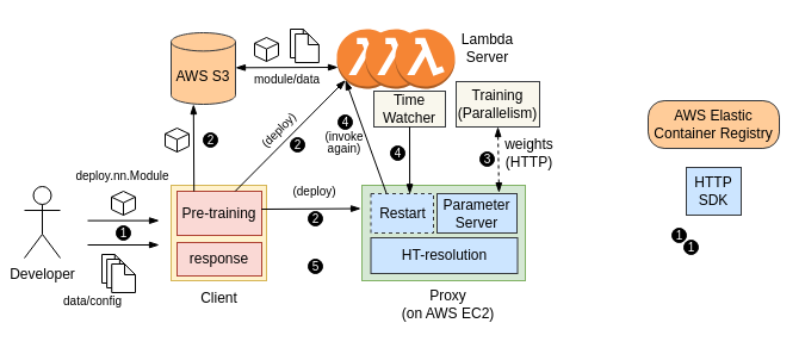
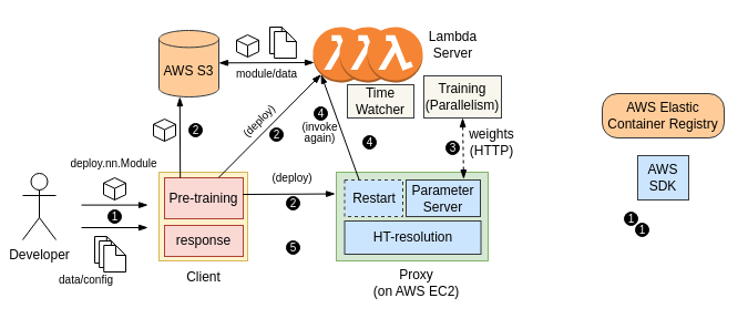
  <mxCell id="0" />
  <mxCell id="1" parent="0" />
  <mxCell id="2" value="AWS Elastic Container Registry" style="rounded=1;whiteSpace=wrap;html=1;fillColor=#ffcc99;strokeColor=#36393d;arcSize=34;" parent="1" vertex="1"><mxGeometry x="543" y="84" width="110" height="40" as="geometry" /></mxCell>
  <mxCell id="3" value="AWS S3" style="shape=cylinder3;whiteSpace=wrap;html=1;boundedLbl=1;backgroundOutline=1;size=7.692;fillColor=#ffcc99;strokeColor=#36393d;" parent="1" vertex="1"><mxGeometry x="143" y="27" width="54" height="60" as="geometry" /></mxCell>
  <mxCell id="4" value="" style="outlineConnect=0;dashed=0;verticalLabelPosition=bottom;verticalAlign=top;align=center;html=1;shape=mxgraph.aws3.lambda_function;fillColor=#F58534;gradientColor=none;" parent="1" vertex="1"><mxGeometry x="282" y="24" width="50" height="50" as="geometry" /></mxCell>
  <mxCell id="5" value="" style="rounded=0;whiteSpace=wrap;html=1;fillColor=#fff2cc;strokeColor=#d6b656;" parent="1" vertex="1"><mxGeometry x="143" y="155" width="80" height="80" as="geometry" /></mxCell>
- <mxCell id="6" value="HTTP SDK" style="rounded=0;whiteSpace=wrap;html=1;fillColor=#cce5ff;strokeColor=#36393d;" parent="1" vertex="1"><mxGeometry x="575" y="140" width="46" height="40" as="geometry" /></mxCell>
+ <mxCell id="6" value="AWS SDK" style="rounded=0;whiteSpace=wrap;html=1;fillColor=#cce5ff;strokeColor=#36393d;" parent="1" vertex="1"><mxGeometry x="575" y="140" width="46" height="40" as="geometry" /></mxCell>
  <mxCell id="7" value="Developer" style="shape=umlActor;verticalLabelPosition=bottom;verticalAlign=top;html=1;outlineConnect=0;" parent="1" vertex="1"><mxGeometry x="20" y="156" width="30" height="60" as="geometry" /></mxCell>
  <mxCell id="8" value="" style="endArrow=blockThin;html=1;rounded=0;endFill=1;" parent="1" edge="1"><mxGeometry width="50" height="50" relative="1" as="geometry"><mxPoint x="73" y="184.62" as="sourcePoint" /><mxPoint x="133" y="184.62" as="targetPoint" /></mxGeometry></mxCell>
  <mxCell id="9" value="" style="endArrow=blockThin;html=1;rounded=0;endFill=1;" parent="1" edge="1"><mxGeometry width="50" height="50" relative="1" as="geometry"><mxPoint x="73" y="205" as="sourcePoint" /><mxPoint x="133" y="205" as="targetPoint" /></mxGeometry></mxCell>
  <mxCell id="10" value="" style="html=1;shape=mxgraph.basic.isocube;isoAngle=15;" parent="1" vertex="1"><mxGeometry x="93" y="160" width="20" height="20" as="geometry" /></mxCell>
  <mxCell id="11" value="&lt;font style=&quot;font-size: 10px;&quot;&gt;deploy.nn.Module&lt;/font&gt;" style="text;html=1;align=center;verticalAlign=middle;resizable=0;points=[];autosize=1;strokeColor=none;fillColor=none;" parent="1" vertex="1"><mxGeometry x="52" y="132" width="100" height="30" as="geometry" /></mxCell>
  <mxCell id="12" value="Client" style="text;html=1;align=center;verticalAlign=middle;resizable=0;points=[];autosize=1;strokeColor=none;fillColor=none;" parent="1" vertex="1"><mxGeometry x="158" y="235" width="50" height="30" as="geometry" /></mxCell>
  <mxCell id="13" value="" style="group" parent="1" vertex="1" connectable="0"><mxGeometry x="85" y="213" width="28" height="32" as="geometry" /></mxCell>
  <mxCell id="14" value="" style="shape=note;whiteSpace=wrap;html=1;backgroundOutline=1;darkOpacity=0.05;size=9;" parent="13" vertex="1"><mxGeometry width="19.765" height="24" as="geometry" /></mxCell>
  <mxCell id="15" value="" style="shape=note;whiteSpace=wrap;html=1;backgroundOutline=1;darkOpacity=0.05;size=9;" parent="13" vertex="1"><mxGeometry x="4.118" y="4" width="19.765" height="24" as="geometry" /></mxCell>
  <mxCell id="16" value="" style="shape=note;whiteSpace=wrap;html=1;backgroundOutline=1;darkOpacity=0.05;size=9;" parent="13" vertex="1"><mxGeometry x="8.235" y="8" width="19.765" height="24" as="geometry" /></mxCell>
  <mxCell id="17" value="&lt;font style=&quot;font-size: 10px;&quot;&gt;data/config&lt;/font&gt;" style="text;html=1;align=center;verticalAlign=middle;resizable=0;points=[];autosize=1;strokeColor=none;fillColor=none;" parent="1" vertex="1"><mxGeometry x="42" y="237" width="70" height="30" as="geometry" /></mxCell>
  <mxCell id="18" value="Pre-training" style="rounded=0;whiteSpace=wrap;html=1;fillColor=#fad9d5;strokeColor=#ae4132;" parent="1" vertex="1"><mxGeometry x="148" y="160" width="71" height="37" as="geometry" /></mxCell>
  <mxCell id="19" value="" style="endArrow=blockThin;html=1;rounded=0;exitX=0.2;exitY=0;exitDx=0;exitDy=0;exitPerimeter=0;entryX=0.348;entryY=1.001;entryDx=0;entryDy=0;entryPerimeter=0;endFill=1;" parent="1" source="18" edge="1" target="3"><mxGeometry width="50" height="50" relative="1" as="geometry"><mxPoint x="162.71" y="151" as="sourcePoint" /><mxPoint x="163" y="86" as="targetPoint" /></mxGeometry></mxCell>
  <mxCell id="20" value="" style="endArrow=blockThin;startArrow=blockThin;html=1;rounded=0;exitX=0.973;exitY=0.444;exitDx=0;exitDy=0;exitPerimeter=0;endFill=1;startFill=1;" parent="1" edge="1"><mxGeometry width="50" height="50" relative="1" as="geometry"><mxPoint x="197.002" y="56.32" as="sourcePoint" /><mxPoint x="283" y="56" as="targetPoint" /></mxGeometry></mxCell>
  <mxCell id="21" value="" style="html=1;shape=mxgraph.basic.isocube;isoAngle=15;" parent="1" vertex="1"><mxGeometry x="213" y="31" width="20" height="20" as="geometry" /></mxCell>
  <mxCell id="22" value="" style="group" parent="1" vertex="1" connectable="0"><mxGeometry x="243" y="24" width="28" height="32" as="geometry" /></mxCell>
  <mxCell id="23" value="" style="shape=note;whiteSpace=wrap;html=1;backgroundOutline=1;darkOpacity=0.05;size=9;" parent="22" vertex="1"><mxGeometry width="19.765" height="24" as="geometry" /></mxCell>
  <mxCell id="24" value="" style="shape=note;whiteSpace=wrap;html=1;backgroundOutline=1;darkOpacity=0.05;size=9;" parent="22" vertex="1"><mxGeometry x="4.118" y="4" width="19.765" height="24" as="geometry" /></mxCell>
  <mxCell id="25" value="" style="endArrow=blockThin;html=1;rounded=0;entryX=0.145;entryY=0.855;entryDx=0;entryDy=0;entryPerimeter=0;exitX=0.687;exitY=-0.003;exitDx=0;exitDy=0;exitPerimeter=0;endFill=1;" parent="1" target="4" edge="1" source="18"><mxGeometry width="50" height="50" relative="1" as="geometry"><mxPoint x="198" y="160" as="sourcePoint" /><mxPoint x="248" y="110" as="targetPoint" /></mxGeometry></mxCell>
  <mxCell id="26" value="&lt;font style=&quot;font-size: 10px;&quot;&gt;(deploy)&lt;/font&gt;" style="text;html=1;align=center;verticalAlign=middle;resizable=0;points=[];autosize=1;strokeColor=none;fillColor=none;rotation=315;" parent="1" vertex="1"><mxGeometry x="203" y="94" width="60" height="30" as="geometry" /></mxCell>
  <mxCell id="27" value="" style="endArrow=blockThin;html=1;rounded=0;exitX=0.996;exitY=0.406;exitDx=0;exitDy=0;entryX=-0.007;entryY=0.244;entryDx=0;entryDy=0;exitPerimeter=0;endFill=1;entryPerimeter=0;" parent="1" source="18" target="31" edge="1"><mxGeometry width="50" height="50" relative="1" as="geometry"><mxPoint x="243" y="215" as="sourcePoint" /><mxPoint x="303" y="172" as="targetPoint" /></mxGeometry></mxCell>
  <mxCell id="28" value="Proxy&lt;br&gt;(on AWS EC2)" style="text;html=1;align=center;verticalAlign=middle;resizable=0;points=[];autosize=1;strokeColor=none;fillColor=none;" parent="1" vertex="1"><mxGeometry x="325" y="235" width="100" height="40" as="geometry" /></mxCell>
  <mxCell id="29" value="" style="outlineConnect=0;dashed=0;verticalLabelPosition=bottom;verticalAlign=top;align=center;html=1;shape=mxgraph.aws3.lambda_function;fillColor=#F58534;gradientColor=none;" parent="1" vertex="1"><mxGeometry x="306" y="24" width="50" height="50" as="geometry" /></mxCell>
  <mxCell id="30" value="" style="outlineConnect=0;dashed=0;verticalLabelPosition=bottom;verticalAlign=top;align=center;html=1;shape=mxgraph.aws3.lambda_function;fillColor=#F58534;gradientColor=none;" parent="1" vertex="1"><mxGeometry x="331" y="24" width="50" height="50" as="geometry" /></mxCell>
  <mxCell id="31" value="" style="rounded=0;whiteSpace=wrap;html=1;fillColor=#d5e8d4;strokeColor=#82b366;" parent="1" vertex="1"><mxGeometry x="303" y="155" width="137" height="80" as="geometry" /></mxCell>
  <mxCell id="32" value="Parameter&lt;br&gt;Server" style="rounded=0;whiteSpace=wrap;html=1;fillColor=#cce5ff;strokeColor=#36393d;" parent="1" vertex="1"><mxGeometry x="366" y="162" width="67" height="33" as="geometry" /></mxCell>
  <mxCell id="33" value="Time Watcher" style="rounded=0;whiteSpace=wrap;html=1;fillColor=#f9f7ed;strokeColor=#36393d;" parent="1" vertex="1"><mxGeometry x="313" y="76" width="60" height="30" as="geometry" /></mxCell>
  <mxCell id="34" value="Training&lt;br&gt;(Parallelism)" style="rounded=0;whiteSpace=wrap;html=1;fillColor=#f9f7ed;strokeColor=#36393d;" parent="1" vertex="1"><mxGeometry x="382" y="68" width="70" height="38" as="geometry" /></mxCell>
  <mxCell id="35" value="" style="endArrow=blockThin;startArrow=blockThin;html=1;rounded=0;exitX=0.775;exitY=-0.027;exitDx=0;exitDy=0;entryX=0.5;entryY=1;entryDx=0;entryDy=0;endFill=1;startFill=1;exitPerimeter=0;dashed=1;" parent="1" target="34" edge="1" source="32"><mxGeometry width="50" height="50" relative="1" as="geometry"><mxPoint x="417.75" y="162" as="sourcePoint" /><mxPoint x="420.71" y="94" as="targetPoint" /></mxGeometry></mxCell>
  <mxCell id="36" style="rounded=0;orthogonalLoop=1;jettySize=auto;html=1;exitX=0.25;exitY=0;exitDx=0;exitDy=0;entryX=0.145;entryY=0.855;entryDx=0;entryDy=0;entryPerimeter=0;endArrow=blockThin;endFill=1;" edge="1" parent="1" source="37" target="4"><mxGeometry relative="1" as="geometry"><mxPoint x="318.625" y="162" as="sourcePoint" /><mxPoint x="302" y="74" as="targetPoint" /></mxGeometry></mxCell>
  <mxCell id="37" value="Restart" style="rounded=0;whiteSpace=wrap;html=1;fillColor=#cce5ff;strokeColor=#36393d;dashed=1;" parent="1" vertex="1"><mxGeometry x="310.5" y="162" width="52.5" height="33" as="geometry" /></mxCell>
- <mxCell id="38" value="" style="endArrow=blockThin;html=1;rounded=0;exitX=0.5;exitY=1;exitDx=0;exitDy=0;entryX=0.621;entryY=0.009;entryDx=0;entryDy=0;entryPerimeter=0;endFill=1;" parent="1" source="33" target="37" edge="1"><mxGeometry width="50" height="50" relative="1" as="geometry"><mxPoint x="263" y="145" as="sourcePoint" /><mxPoint x="333" y="145" as="targetPoint" /></mxGeometry></mxCell>
  <mxCell id="39" value="&lt;font style=&quot;font-size: 10px;&quot;&gt;(deploy)&lt;/font&gt;" style="text;html=1;align=center;verticalAlign=middle;resizable=0;points=[];autosize=1;strokeColor=none;fillColor=none;rotation=0;" parent="1" vertex="1"><mxGeometry x="233" y="145" width="60" height="30" as="geometry" /></mxCell>
  <mxCell id="40" value="&lt;p style=&quot;line-height: 80%;&quot;&gt;&lt;font style=&quot;font-size: 10px;&quot;&gt;(invoke&lt;br&gt;again)&lt;/font&gt;&lt;/p&gt;" style="text;html=1;align=center;verticalAlign=middle;resizable=0;points=[];autosize=1;strokeColor=none;fillColor=none;rotation=0;" parent="1" vertex="1"><mxGeometry x="258" y="89" width="60" height="60" as="geometry" /></mxCell>
  <mxCell id="41" value="HT-resolution" style="rounded=0;whiteSpace=wrap;html=1;fillColor=#cce5ff;strokeColor=#36393d;" parent="1" vertex="1"><mxGeometry x="310.5" y="199" width="123" height="30" as="geometry" /></mxCell>
  <mxCell id="42" value="response" style="rounded=0;whiteSpace=wrap;html=1;fillColor=#fad9d5;strokeColor=#ae4132;" parent="1" vertex="1"><mxGeometry x="148" y="203" width="71" height="28" as="geometry" /></mxCell>
  <mxCell id="43" value="Lambda&lt;br&gt;Server" style="text;html=1;align=center;verticalAlign=middle;resizable=0;points=[];autosize=1;strokeColor=none;fillColor=none;" parent="1" vertex="1"><mxGeometry x="373" y="20" width="70" height="40" as="geometry" /></mxCell>
  <mxCell id="44" value="weights&lt;br&gt;(HTTP)" style="text;html=1;align=center;verticalAlign=middle;resizable=0;points=[];autosize=1;strokeColor=none;fillColor=none;" parent="1" vertex="1"><mxGeometry x="413" y="108" width="60" height="40" as="geometry" /></mxCell>
  <mxCell id="45" value="" style="html=1;shape=mxgraph.basic.isocube;isoAngle=15;" vertex="1" parent="1"><mxGeometry x="138" y="107" width="20" height="20" as="geometry" /></mxCell>
  <mxCell id="46" value="1" style="verticalLabelPosition=middle;verticalAlign=middle;html=1;shape=mxgraph.flowchart.on-page_reference;fillColor=#000000;labelPosition=center;align=center;fontColor=#FFFFFF;fontSize=10;" vertex="1" parent="1"><mxGeometry x="97" y="189" width="12" height="12" as="geometry" /></mxCell>
  <mxCell id="47" value="2" style="verticalLabelPosition=middle;verticalAlign=middle;html=1;shape=mxgraph.flowchart.on-page_reference;fillColor=#000000;labelPosition=center;align=center;fontColor=#FFFFFF;fontSize=10;" vertex="1" parent="1"><mxGeometry x="170" y="111" width="12" height="12" as="geometry" /></mxCell>
  <mxCell id="48" value="2" style="verticalLabelPosition=middle;verticalAlign=middle;html=1;shape=mxgraph.flowchart.on-page_reference;fillColor=#000000;labelPosition=center;align=center;fontColor=#FFFFFF;fontSize=10;" vertex="1" parent="1"><mxGeometry x="243" y="115" width="12" height="12" as="geometry" /></mxCell>
  <mxCell id="49" value="2" style="verticalLabelPosition=middle;verticalAlign=middle;html=1;shape=mxgraph.flowchart.on-page_reference;fillColor=#000000;labelPosition=center;align=center;fontColor=#FFFFFF;fontSize=10;" vertex="1" parent="1"><mxGeometry x="258" y="177" width="12" height="12" as="geometry" /></mxCell>
  <mxCell id="50" value="1" style="verticalLabelPosition=middle;verticalAlign=middle;html=1;shape=mxgraph.flowchart.on-page_reference;fillColor=#000000;labelPosition=center;align=center;fontColor=#FFFFFF;fontSize=10;" vertex="1" parent="1"><mxGeometry x="563" y="191" width="12" height="12" as="geometry" /></mxCell>
  <mxCell id="51" value="1" style="verticalLabelPosition=middle;verticalAlign=middle;html=1;shape=mxgraph.flowchart.on-page_reference;fillColor=#000000;labelPosition=center;align=center;fontColor=#FFFFFF;fontSize=10;" vertex="1" parent="1"><mxGeometry x="573" y="201" width="12" height="12" as="geometry" /></mxCell>
  <mxCell id="52" value="3" style="verticalLabelPosition=middle;verticalAlign=middle;html=1;shape=mxgraph.flowchart.on-page_reference;fillColor=#000000;labelPosition=center;align=center;fontColor=#FFFFFF;fontSize=10;" vertex="1" parent="1"><mxGeometry x="402" y="127" width="12" height="12" as="geometry" /></mxCell>
  <mxCell id="53" value="4" style="verticalLabelPosition=middle;verticalAlign=middle;html=1;shape=mxgraph.flowchart.on-page_reference;fillColor=#000000;labelPosition=center;align=center;fontColor=#FFFFFF;fontSize=10;" vertex="1" parent="1"><mxGeometry x="327" y="122" width="12" height="12" as="geometry" /></mxCell>
  <mxCell id="54" value="4" style="verticalLabelPosition=middle;verticalAlign=middle;html=1;shape=mxgraph.flowchart.on-page_reference;fillColor=#000000;labelPosition=center;align=center;fontColor=#FFFFFF;fontSize=10;" vertex="1" parent="1"><mxGeometry x="283" y="96" width="12" height="12" as="geometry" /></mxCell>
  <mxCell id="55" value="5" style="verticalLabelPosition=middle;verticalAlign=middle;html=1;shape=mxgraph.flowchart.on-page_reference;fillColor=#000000;labelPosition=center;align=center;fontColor=#FFFFFF;fontSize=10;" vertex="1" parent="1"><mxGeometry x="258" y="217" width="12" height="12" as="geometry" /></mxCell>
  <mxCell id="56" value="&lt;font style=&quot;font-size: 10px;&quot;&gt;module/data&lt;/font&gt;" style="text;html=1;align=center;verticalAlign=middle;resizable=0;points=[];autosize=1;strokeColor=none;fillColor=none;" vertex="1" parent="1"><mxGeometry x="200" y="51" width="80" height="30" as="geometry" /></mxCell>
